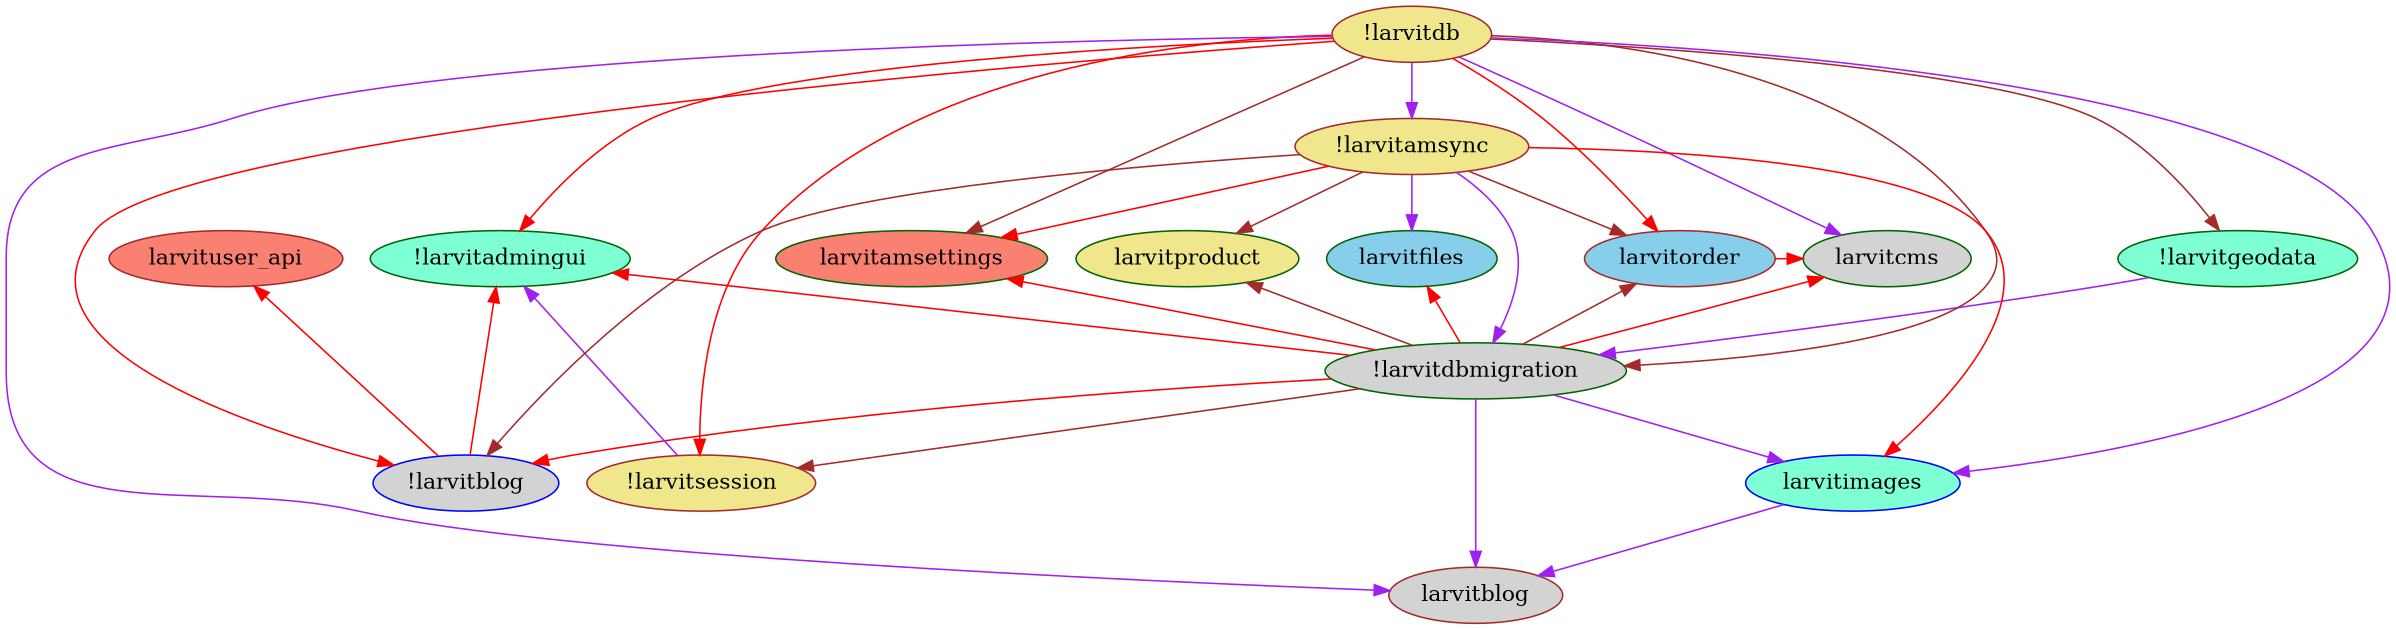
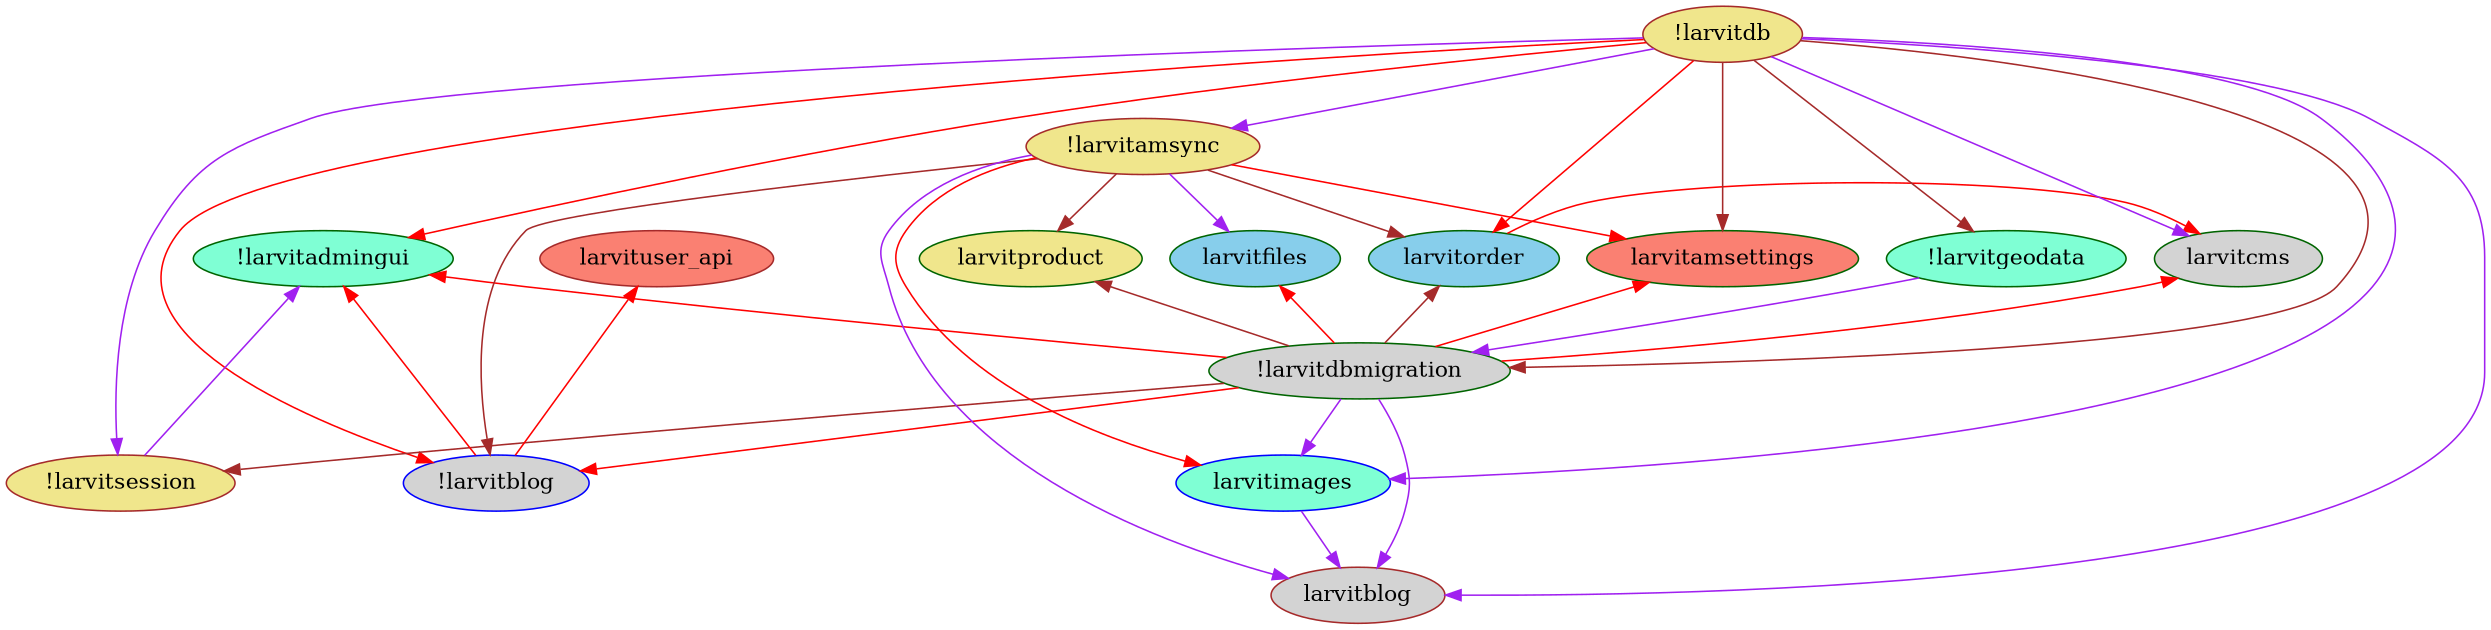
  digraph {
    rank=same
    rankdir=TB
    node [color=darkgreen fillcolor=khaki style=filled]
    edge [color=red style=solid weight=1]
    larvituser_api [color=brown fillcolor=salmon]
    n2 [fillcolor=aquamarine label="!larvitadmingui"]
    larvitproduct
    n4 [fillcolor=aquamarine label="!larvitgeodata"]
    larvitamsettings [fillcolor=salmon]
-   larvitorder [color=brown fillcolor=skyblue]
+   larvitorder [fillcolor=skyblue]
    larvitfiles [fillcolor=skyblue]
    larvitcms [fillcolor=lightgrey]
    n9 [color=brown label="!larvitdb"]
    n10 [fillcolor=lightgrey label="!larvitdbmigration"]
    n11 [color=blue fillcolor=lightgrey label="!larvitblog"]
    larvitimages [color=blue fillcolor=aquamarine]
    n13 [color=brown label="!larvitsession"]
    n14 [color=brown label="!larvitamsync"]
    larvitblog [color=brown fillcolor=lightgrey]
    subgraph sub_1 {
      larvituser_api
      n2
      larvitproduct
      n4
      larvitamsettings
      larvitorder
      larvitfiles
      larvitcms
    }
    subgraph sub_2 {
      n9
    }
    n4 -> n10 [color=purple]
    larvitorder -> larvitcms
    n9 -> n2
    n9 -> n4 [color=brown]
    n9 -> larvitamsettings [color=brown]
    n9 -> larvitorder
    n9 -> larvitcms [color=purple]
    n9 -> n10 [color=brown]
    n9 -> n11
    n9 -> larvitimages [color=purple]
-   n9 -> n13
+   n9 -> n13 [color=purple]
    n9 -> n14 [color=purple]
    n9 -> larvitblog [color=purple]
    n10 -> n2
    n10 -> larvitproduct [color=brown]
    n10 -> larvitamsettings
    n10 -> larvitorder [color=brown]
    n10 -> larvitfiles
    n10 -> larvitcms
    n10 -> n11
    n10 -> larvitimages [color=purple]
    n10 -> n13 [color=brown]
    n10 -> larvitblog [color=purple]
    n11 -> larvituser_api
    n11 -> n2
    larvitimages -> larvitblog [color=purple]
    n13 -> n2 [color=purple]
    n14 -> larvitproduct [color=brown]
    n14 -> larvitamsettings
    n14 -> larvitorder [color=brown]
    n14 -> larvitfiles [color=purple]
    n14 -> n11 [color=brown]
    n14 -> larvitimages
-   n14 -> n10 [color=purple]
+   n14 -> larvitblog [color=purple]
  }
